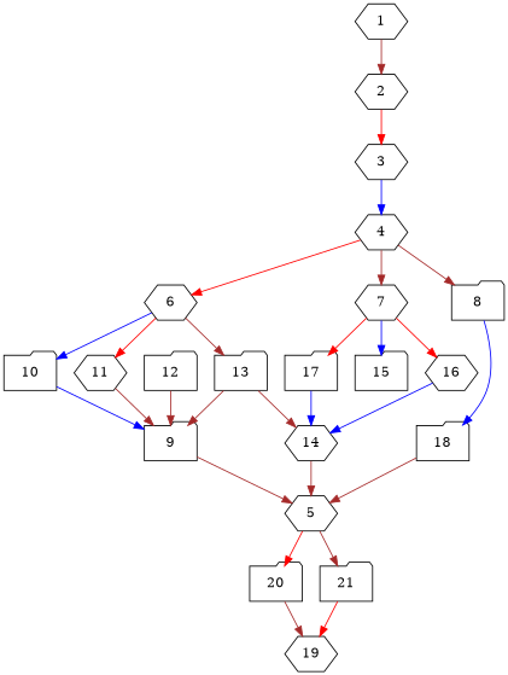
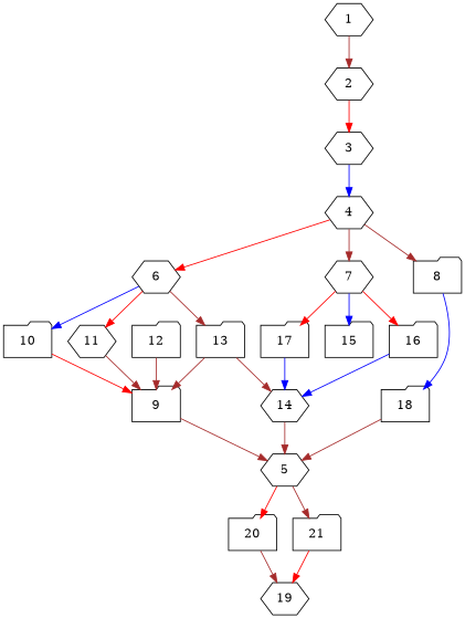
  digraph {
    node [Processor=0 Weight=96 shape=hexagon]
    edge [Weight=10 color=brown]
    1 [Start=0 Weight=82]
    2 [Start=82 Weight=41]
    3 [Start=123]
    4 [Start=219]
    6 [Processor=1 Start=325 Weight=41]
    7 [Start=315 Weight=82]
    8 [Processor=1 Start=366 shape=folder]
    10 [Processor=1 Start=462 Weight=69 shape=folder]
    11 [Processor=2 Start=372 Weight=55]
    13 [Processor=2 Start=427 Weight=55 shape=folder]
    15 [Processor=2 Start=482 Weight=27 shape=folder]
-   16 [Processor=4 Start=403]
+   16 [Processor=4 Start=403 shape=folder]
    17 [Start=397 Weight=124 shape=folder]
    18 [Processor=5 Start=466 shape=folder]
    9 [Processor=1 Start=531 Weight=41 shape=folder]
    12 [Processor=3 Start=374 Weight=137 shape=folder]
    14 [Start=521 Weight=69]
    5 [Start=590 Weight=82]
    20 [Processor=1 Start=682 Weight=27 shape=folder]
    21 [Start=672 Weight=69 shape=folder]
    19 [Start=741 Weight=55]
    1 -> 2
    2 -> 3 [Weight=2 color=red]
    3 -> 4 [Weight=2 color=blue]
    4 -> 6 [color=red]
    4 -> 7 [Weight=6]
    4 -> 8 [Weight=5]
    6 -> 10 [Weight=2 color=blue]
    6 -> 11 [Weight=6 color=red]
    6 -> 13 [Weight=3]
    7 -> 15 [Weight=9 color=blue]
    7 -> 16 [Weight=6 color=red]
    7 -> 17 [Weight=5 color=red]
    8 -> 18 [Weight=4 color=blue]
-   10 -> 9 [Weight=6 color=blue]
+   10 -> 9 [Weight=6 color=red]
    11 -> 9 [Weight=3]
    13 -> 9 [Weight=4]
    13 -> 14 [Weight=3]
    16 -> 14 [color=blue]
    17 -> 14 [Weight=3 color=blue]
    18 -> 5 [Weight=2]
    9 -> 5 [Weight=6]
    12 -> 9 [Weight=2]
    14 -> 5 [Weight=5]
    5 -> 20 [color=red]
    5 -> 21 [Weight=7]
    20 -> 19 [Weight=5]
    21 -> 19 [color=red]
  }
